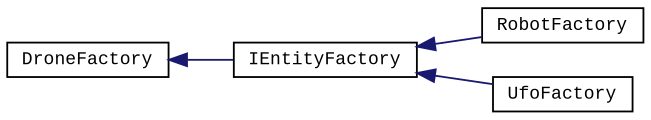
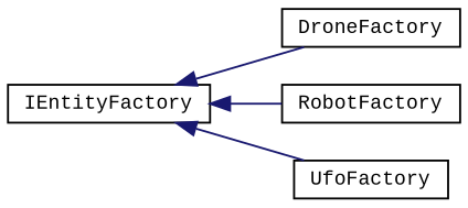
  digraph {
    fontname="Liberation Mono"
    rankdir=LR
    node [color=black fillcolor=white fontname="Liberation Mono" fontsize=10 shape=record style=filled]
    edge [color=midnightblue dir=back fontname="Liberation Mono" fontsize=10 labelfontname=Helvetica labelfontsize=10 style=solid]
    n1 [height=0.2 label=IEntityFactory width=0.4]
    n2 [height=0.2 label=DroneFactory width=0.4]
    n3 [height=0.2 label=RobotFactory width=0.4]
    n4 [height=0.2 label=UfoFactory width=0.4]
-   n2 -> n1
+   n1 -> n2
    n1 -> n3
    n1 -> n4
  }
